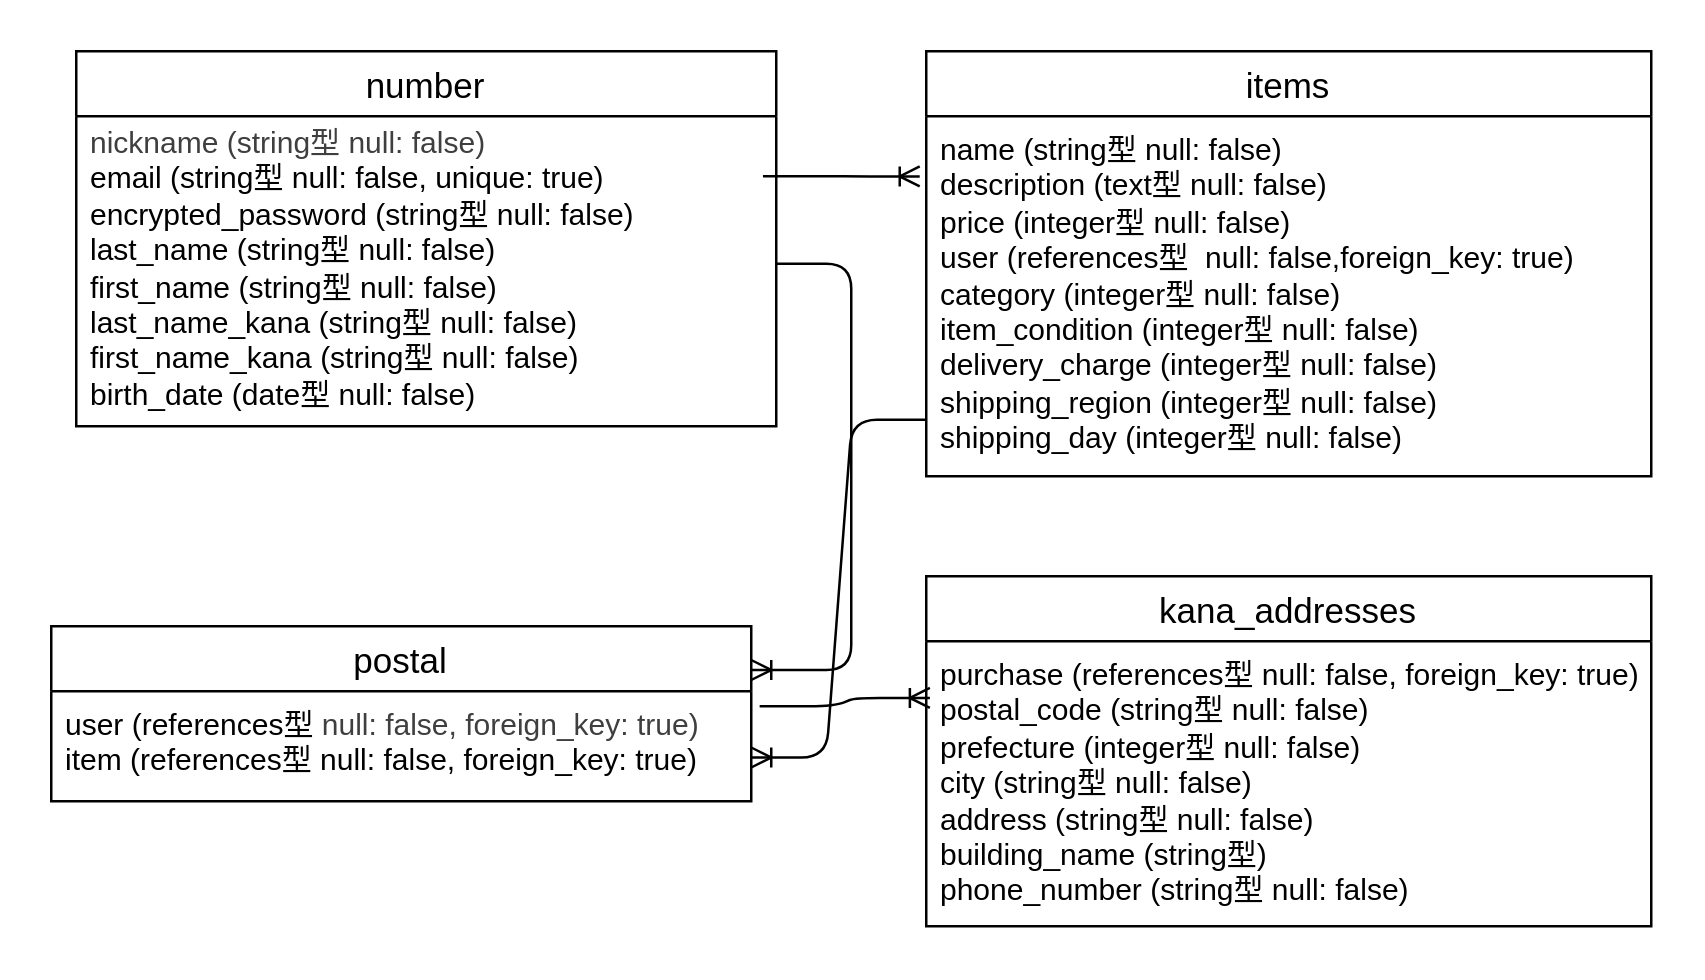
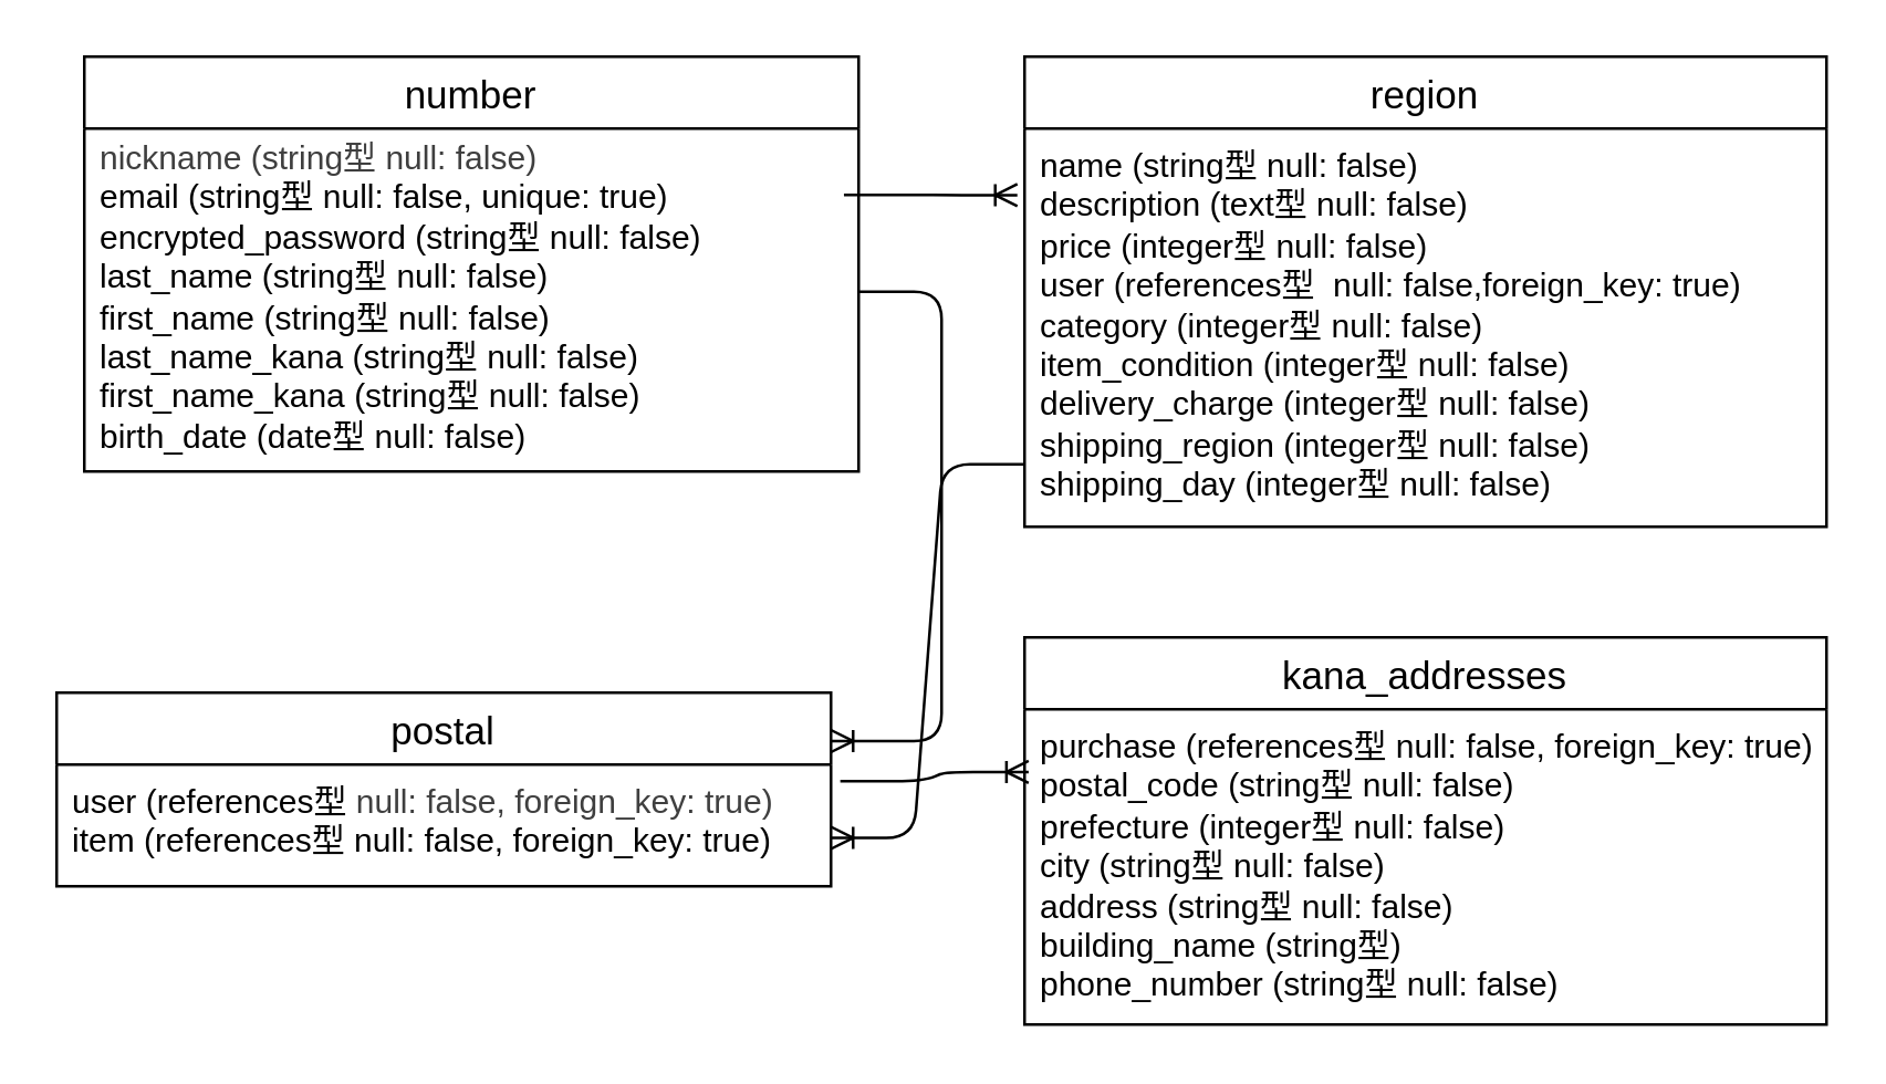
  <mxCell id="0" />
  <mxCell id="1" parent="0" />
  <mxCell id="2" value="number" style="swimlane;fontStyle=0;childLayout=stackLayout;horizontal=1;startSize=26;horizontalStack=0;resizeParent=1;resizeParentMax=0;resizeLast=0;collapsible=1;marginBottom=0;align=center;fontSize=14;" parent="1" vertex="1"><mxGeometry x="30" y="20" width="280" height="150" as="geometry" /></mxCell>
- <mxCell id="3" value="items" style="swimlane;fontStyle=0;childLayout=stackLayout;horizontal=1;startSize=26;horizontalStack=0;resizeParent=1;resizeParentMax=0;resizeLast=0;collapsible=1;marginBottom=0;align=center;fontSize=14;" parent="1" vertex="1"><mxGeometry x="370" y="20" width="290" height="170" as="geometry" /></mxCell>
+ <mxCell id="3" value="region" style="swimlane;fontStyle=0;childLayout=stackLayout;horizontal=1;startSize=26;horizontalStack=0;resizeParent=1;resizeParentMax=0;resizeLast=0;collapsible=1;marginBottom=0;align=center;fontSize=14;" parent="1" vertex="1"><mxGeometry x="370" y="20" width="290" height="170" as="geometry" /></mxCell>
  <mxCell id="4" value="&lt;div&gt;&lt;span style=&quot;color: rgb(0, 0, 0);&quot;&gt;name (string型 null: false)&lt;/span&gt;&lt;/div&gt;&lt;div&gt;&lt;span style=&quot;color: rgb(0, 0, 0);&quot;&gt;description (text型 null: false)&lt;/span&gt;&lt;/div&gt;&lt;div&gt;&lt;span style=&quot;color: rgb(0, 0, 0);&quot;&gt;price (integer型 null: false)&lt;/span&gt;&lt;/div&gt;&lt;div&gt;&lt;span style=&quot;color: rgb(0, 0, 0);&quot;&gt;user (references型&amp;nbsp; null: false,foreign_key: true)&lt;/span&gt;&lt;/div&gt;&lt;div&gt;category (integer型 null: false)&lt;/div&gt;&lt;div&gt;item_condition (integer型 null: false)&lt;/div&gt;&lt;div&gt;delivery_charge (integer型 null: false)&lt;/div&gt;&lt;div&gt;shipping_region (integer型 null: false)&lt;/div&gt;&lt;div&gt;shipping_day (integer型 null: false)&lt;/div&gt;" style="text;strokeColor=none;fillColor=none;spacingLeft=4;spacingRight=4;overflow=hidden;rotatable=0;points=[[0,0.5],[1,0.5]];portConstraint=eastwest;fontSize=12;whiteSpace=wrap;html=1;" parent="3" vertex="1"><mxGeometry y="26" width="290" height="144" as="geometry" /></mxCell>
  <mxCell id="5" value="postal" style="swimlane;fontStyle=0;childLayout=stackLayout;horizontal=1;startSize=26;horizontalStack=0;resizeParent=1;resizeParentMax=0;resizeLast=0;collapsible=1;marginBottom=0;align=center;fontSize=14;" parent="1" vertex="1"><mxGeometry x="20" y="250" width="280" height="70" as="geometry" /></mxCell>
  <mxCell id="6" value="user (references型&amp;nbsp;&lt;span style=&quot;color: rgb(63, 63, 63);&quot;&gt;null: false, foreign_key: true)&lt;/span&gt;&lt;div&gt;&lt;span style=&quot;background-color: transparent;&quot;&gt;item (&lt;/span&gt;references型 null: false, foreign_key: true)&lt;/div&gt;" style="text;strokeColor=none;fillColor=none;spacingLeft=4;spacingRight=4;overflow=hidden;rotatable=0;points=[[0,0.5],[1,0.5]];portConstraint=eastwest;fontSize=12;whiteSpace=wrap;html=1;" parent="5" vertex="1"><mxGeometry y="26" width="280" height="44" as="geometry" /></mxCell>
  <mxCell id="7" value="kana_addresses" style="swimlane;fontStyle=0;childLayout=stackLayout;horizontal=1;startSize=26;horizontalStack=0;resizeParent=1;resizeParentMax=0;resizeLast=0;collapsible=1;marginBottom=0;align=center;fontSize=14;" parent="1" vertex="1"><mxGeometry x="370" y="230" width="290" height="140" as="geometry" /></mxCell>
  <mxCell id="8" value="purchase (references型&amp;nbsp;null: false, foreign_key: true)&lt;div&gt;postal_code (string型 null: false)&lt;/div&gt;&lt;div&gt;prefecture (integer型 null: false)&lt;/div&gt;&lt;div&gt;city (string型 null: false)&lt;/div&gt;&lt;div&gt;address (string型 null: false)&lt;/div&gt;&lt;div&gt;building_name (string型)&lt;/div&gt;&lt;div&gt;phone_number (string型 null: false)&lt;/div&gt;" style="text;strokeColor=none;fillColor=none;spacingLeft=4;spacingRight=4;overflow=hidden;rotatable=0;points=[[0,0.5],[1,0.5]];portConstraint=eastwest;fontSize=12;whiteSpace=wrap;html=1;" parent="7" vertex="1"><mxGeometry y="26" width="290" height="114" as="geometry" /></mxCell>
  <mxCell id="9" value="&lt;div&gt;&lt;span style=&quot;color: rgb(63, 63, 63);&quot;&gt;nickname (string型&amp;nbsp;null: false)&lt;/span&gt;&lt;span style=&quot;background-color: transparent;&quot;&gt;&lt;/span&gt;&lt;/div&gt;&lt;div&gt;&lt;span style=&quot;background-color: transparent;&quot;&gt;email (&lt;/span&gt;&lt;span style=&quot;background-color: transparent;&quot;&gt;string型&amp;nbsp;&lt;/span&gt;&lt;span style=&quot;background-color: transparent;&quot;&gt;null: false, unique: true)&lt;/span&gt;&lt;/div&gt;&lt;div&gt;encrypted_password (string型 null: false)&lt;br&gt;last_name (string型 null: false)&lt;/div&gt;&lt;div&gt;first_name (string型 null: false)&lt;/div&gt;last_name_kana (string型 null: false)&lt;div&gt;first_name_kana (string型 null: false)&lt;font color=&quot;#000000&quot;&gt;&lt;br&gt;&lt;/font&gt;&lt;div&gt;&lt;span style=&quot;color: rgb(0, 0, 0);&quot;&gt;birth_date (date型 null: false)&lt;/span&gt;&lt;/div&gt;&lt;/div&gt;" style="text;strokeColor=none;fillColor=none;spacingLeft=4;spacingRight=4;overflow=hidden;rotatable=0;points=[[0,0.5],[1,0.5]];portConstraint=eastwest;fontSize=12;whiteSpace=wrap;html=1;" parent="1" vertex="1"><mxGeometry x="30" y="43" width="280" height="124" as="geometry" /></mxCell>
  <mxCell id="10" value="" style="edgeStyle=entityRelationEdgeStyle;fontSize=12;html=1;endArrow=ERoneToMany;exitX=0.001;exitY=0.843;exitDx=0;exitDy=0;exitPerimeter=0;entryX=1;entryY=0.75;entryDx=0;entryDy=0;" parent="1" source="4" target="5" edge="1"><mxGeometry width="100" height="100" relative="1" as="geometry"><mxPoint x="430" y="270" as="sourcePoint" /><mxPoint x="530" y="170" as="targetPoint" /><Array as="points"><mxPoint x="310" y="300" /></Array></mxGeometry></mxCell>
  <mxCell id="11" value="" style="edgeStyle=entityRelationEdgeStyle;fontSize=12;html=1;endArrow=ERoneToMany;entryX=1;entryY=0.25;entryDx=0;entryDy=0;" parent="1" source="9" target="5" edge="1"><mxGeometry width="100" height="100" relative="1" as="geometry"><mxPoint x="200" y="270" as="sourcePoint" /><mxPoint x="300" y="170" as="targetPoint" /><Array as="points"><mxPoint x="130" y="220" /></Array></mxGeometry></mxCell>
  <mxCell id="12" value="" style="edgeStyle=entityRelationEdgeStyle;fontSize=12;html=1;endArrow=ERoneToMany;exitX=0.981;exitY=0.218;exitDx=0;exitDy=0;exitPerimeter=0;entryX=-0.009;entryY=0.167;entryDx=0;entryDy=0;entryPerimeter=0;" parent="1" source="9" target="4" edge="1"><mxGeometry width="100" height="100" relative="1" as="geometry"><mxPoint x="250" y="270" as="sourcePoint" /><mxPoint x="350" y="170" as="targetPoint" /></mxGeometry></mxCell>
  <mxCell id="13" value="" style="edgeStyle=entityRelationEdgeStyle;fontSize=12;html=1;endArrow=ERoneToMany;exitX=1.012;exitY=0.136;exitDx=0;exitDy=0;exitPerimeter=0;entryX=0.005;entryY=0.199;entryDx=0;entryDy=0;entryPerimeter=0;" parent="1" source="6" target="8" edge="1"><mxGeometry width="100" height="100" relative="1" as="geometry"><mxPoint x="360" y="270" as="sourcePoint" /><mxPoint x="460" y="170" as="targetPoint" /></mxGeometry></mxCell>
